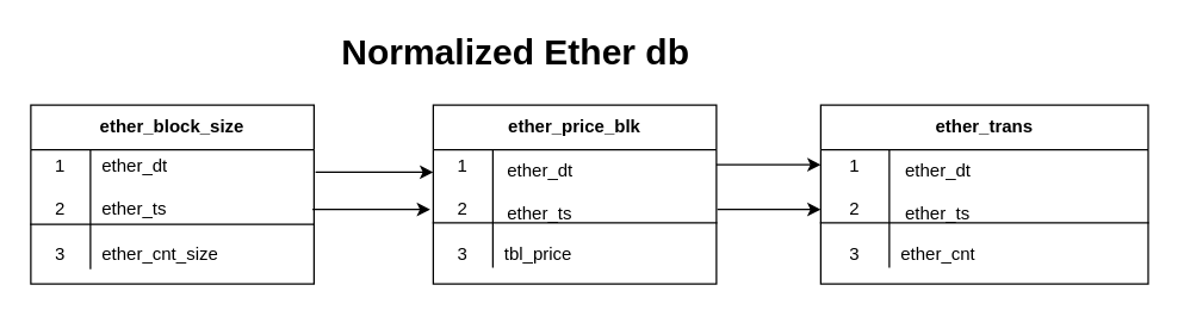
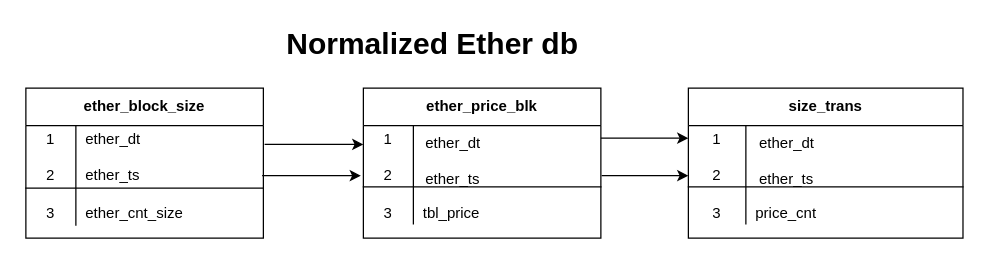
  <mxCell id="0" />
  <mxCell id="1" parent="0" />
  <mxCell id="2" value="Normalized Ether db" style="text;html=1;align=center;verticalAlign=middle;resizable=0;points=[];autosize=1;fontSize=24;fontStyle=1;container=0;" parent="1" vertex="1"><mxGeometry x="220" y="20" width="250" height="30" as="geometry" /></mxCell>
  <mxCell id="3" value="" style="edgeStyle=elbowEdgeStyle;elbow=vertical;endArrow=classic;html=1;" parent="1" edge="1"><mxGeometry x="160" y="190" width="50" height="50" as="geometry"><mxPoint x="211" y="115" as="sourcePoint" /><mxPoint x="290" y="115" as="targetPoint" /></mxGeometry></mxCell>
  <mxCell id="4" value="ether_block_size" style="shape=table;html=1;whiteSpace=wrap;startSize=30;container=1;collapsible=0;childLayout=tableLayout;fixedRows=1;rowLines=0;fontStyle=1;align=center;" parent="1" vertex="1"><mxGeometry x="20" y="70" width="190" height="120" as="geometry" /></mxCell>
  <mxCell id="5" value="" style="shape=partialRectangle;html=1;whiteSpace=wrap;collapsible=0;dropTarget=0;pointerEvents=0;fillColor=none;top=0;left=0;bottom=1;right=0;points=[[0,0.5],[1,0.5]];portConstraint=eastwest;" parent="4" vertex="1"><mxGeometry y="30" width="190" height="50" as="geometry" /></mxCell>
  <mxCell id="6" value="1&lt;br&gt;&lt;br&gt;2" style="shape=partialRectangle;html=1;whiteSpace=wrap;connectable=0;fillColor=none;top=0;left=0;bottom=0;right=0;overflow=hidden;container=0;" parent="5" vertex="1"><mxGeometry width="40" height="50" as="geometry" /></mxCell>
  <mxCell id="7" value="ether_dt&lt;br&gt;&lt;br&gt;ether_ts" style="shape=partialRectangle;html=1;whiteSpace=wrap;connectable=0;fillColor=none;top=0;left=0;bottom=0;right=0;align=left;spacingLeft=6;overflow=hidden;container=0;" parent="5" vertex="1"><mxGeometry x="40" width="150" height="50" as="geometry" /></mxCell>
  <mxCell id="8" value="" style="shape=partialRectangle;html=1;whiteSpace=wrap;collapsible=0;dropTarget=0;pointerEvents=0;fillColor=none;top=0;left=0;bottom=0;right=0;points=[[0,0.5],[1,0.5]];portConstraint=eastwest;" parent="4" vertex="1"><mxGeometry y="80" width="190" height="30" as="geometry" /></mxCell>
  <mxCell id="9" value="" style="shape=partialRectangle;html=1;whiteSpace=wrap;connectable=0;fillColor=none;top=0;left=0;bottom=0;right=0;overflow=hidden;container=0;" parent="8" vertex="1"><mxGeometry width="40" height="30" as="geometry" /></mxCell>
  <mxCell id="10" value="" style="shape=partialRectangle;html=1;whiteSpace=wrap;connectable=0;fillColor=none;top=0;left=0;bottom=0;right=0;align=left;spacingLeft=6;overflow=hidden;container=0;" parent="8" vertex="1"><mxGeometry x="40" width="150" height="30" as="geometry" /></mxCell>
  <mxCell id="11" value="3" style="shape=partialRectangle;html=1;whiteSpace=wrap;connectable=0;fillColor=none;top=0;left=0;bottom=0;right=0;overflow=hidden;container=0;" parent="1" vertex="1"><mxGeometry x="20" y="155" width="40" height="30" as="geometry" /></mxCell>
  <mxCell id="12" value="ether_cnt_size" style="shape=partialRectangle;html=1;whiteSpace=wrap;connectable=0;fillColor=none;top=0;left=0;bottom=0;right=0;align=left;spacingLeft=6;overflow=hidden;container=0;" parent="1" vertex="1"><mxGeometry x="60" y="155" width="150" height="30" as="geometry" /></mxCell>
  <mxCell id="13" value="" style="edgeStyle=elbowEdgeStyle;elbow=horizontal;endArrow=classic;html=1;" edge="1" parent="1"><mxGeometry x="158" y="215" width="50" height="50" as="geometry"><mxPoint x="209" y="140" as="sourcePoint" /><mxPoint x="288" y="140" as="targetPoint" /></mxGeometry></mxCell>
  <mxCell id="14" value="" style="group" vertex="1" connectable="0" parent="1"><mxGeometry x="550" y="70" width="222" height="120" as="geometry" /></mxCell>
- <mxCell id="15" value="ether_trans" style="shape=table;html=1;whiteSpace=wrap;startSize=30;container=1;collapsible=0;childLayout=tableLayout;fixedRows=1;rowLines=0;fontStyle=1;align=center;" parent="14" vertex="1"><mxGeometry width="219.688" height="120" as="geometry" /></mxCell>
+ <mxCell id="15" value="size_trans" style="shape=table;html=1;whiteSpace=wrap;startSize=30;container=1;collapsible=0;childLayout=tableLayout;fixedRows=1;rowLines=0;fontStyle=1;align=center;" parent="14" vertex="1"><mxGeometry width="219.688" height="120" as="geometry" /></mxCell>
  <mxCell id="16" value="" style="shape=partialRectangle;html=1;whiteSpace=wrap;collapsible=0;dropTarget=0;pointerEvents=0;fillColor=none;top=0;left=0;bottom=1;right=0;points=[[0,0.5],[1,0.5]];portConstraint=eastwest;" parent="15" vertex="1"><mxGeometry y="30" width="219.688" height="49" as="geometry" /></mxCell>
  <mxCell id="17" value="" style="shape=partialRectangle;html=1;whiteSpace=wrap;connectable=0;fillColor=none;top=0;left=0;bottom=0;right=0;overflow=hidden;container=0;" parent="16" vertex="1"><mxGeometry width="46" height="49" as="geometry" /></mxCell>
  <mxCell id="18" value="" style="shape=partialRectangle;html=1;whiteSpace=wrap;connectable=0;fillColor=none;top=0;left=0;bottom=0;right=0;align=left;spacingLeft=6;overflow=hidden;container=0;" parent="16" vertex="1"><mxGeometry x="46" width="174" height="49" as="geometry" /></mxCell>
  <mxCell id="19" value="" style="shape=partialRectangle;html=1;whiteSpace=wrap;collapsible=0;dropTarget=0;pointerEvents=0;fillColor=none;top=0;left=0;bottom=0;right=0;points=[[0,0.5],[1,0.5]];portConstraint=eastwest;" parent="15" vertex="1"><mxGeometry y="79" width="219.688" height="30" as="geometry" /></mxCell>
  <mxCell id="20" value="" style="shape=partialRectangle;html=1;whiteSpace=wrap;connectable=0;fillColor=none;top=0;left=0;bottom=0;right=0;overflow=hidden;container=0;" parent="19" vertex="1"><mxGeometry width="46" height="30" as="geometry" /></mxCell>
  <mxCell id="21" value="" style="shape=partialRectangle;html=1;whiteSpace=wrap;connectable=0;fillColor=none;top=0;left=0;bottom=0;right=0;align=left;spacingLeft=6;overflow=hidden;container=0;" parent="19" vertex="1"><mxGeometry x="46" width="174" height="30" as="geometry" /></mxCell>
  <mxCell id="22" value="3" style="shape=partialRectangle;html=1;whiteSpace=wrap;connectable=0;fillColor=none;top=0;left=0;bottom=0;right=0;overflow=hidden;container=0;" parent="14" vertex="1"><mxGeometry y="85" width="46.25" height="30" as="geometry" /></mxCell>
- <mxCell id="23" value="ether_cnt" style="shape=partialRectangle;html=1;whiteSpace=wrap;connectable=0;fillColor=none;top=0;left=0;bottom=0;right=0;align=left;spacingLeft=6;overflow=hidden;container=0;" parent="14" vertex="1"><mxGeometry x="46.25" y="85" width="173.438" height="30" as="geometry" /></mxCell>
+ <mxCell id="23" value="price_cnt" style="shape=partialRectangle;html=1;whiteSpace=wrap;connectable=0;fillColor=none;top=0;left=0;bottom=0;right=0;align=left;spacingLeft=6;overflow=hidden;container=0;" parent="14" vertex="1"><mxGeometry x="46.25" y="85" width="173.438" height="30" as="geometry" /></mxCell>
  <mxCell id="24" value="ether_dt&lt;br&gt;&lt;br&gt;ether_ts" style="shape=partialRectangle;html=1;whiteSpace=wrap;connectable=0;fillColor=none;top=0;left=0;bottom=0;right=0;align=left;spacingLeft=6;overflow=hidden;container=0;" vertex="1" parent="14"><mxGeometry x="48.562" y="33" width="173.438" height="50" as="geometry" /></mxCell>
  <mxCell id="25" value="1&lt;br&gt;&lt;br&gt;2" style="shape=partialRectangle;html=1;whiteSpace=wrap;connectable=0;fillColor=none;top=0;left=0;bottom=0;right=0;overflow=hidden;container=0;" vertex="1" parent="14"><mxGeometry y="30" width="46.25" height="50" as="geometry" /></mxCell>
  <mxCell id="26" value="" style="edgeStyle=elbowEdgeStyle;elbow=vertical;endArrow=classic;html=1;" edge="1" parent="14"><mxGeometry x="-290.219" y="25" width="57.812" height="50" as="geometry"><mxPoint x="-69.375" y="70" as="sourcePoint" /><mxPoint y="70" as="targetPoint" /></mxGeometry></mxCell>
  <mxCell id="27" value="" style="group" vertex="1" connectable="0" parent="1"><mxGeometry x="290" y="70" width="192" height="120" as="geometry" /></mxCell>
  <mxCell id="28" value="ether_price_blk" style="shape=table;html=1;whiteSpace=wrap;startSize=30;container=1;collapsible=0;childLayout=tableLayout;fixedRows=1;rowLines=0;fontStyle=1;align=center;" vertex="1" parent="27"><mxGeometry width="190" height="120" as="geometry" /></mxCell>
  <mxCell id="29" value="" style="shape=partialRectangle;html=1;whiteSpace=wrap;collapsible=0;dropTarget=0;pointerEvents=0;fillColor=none;top=0;left=0;bottom=1;right=0;points=[[0,0.5],[1,0.5]];portConstraint=eastwest;" vertex="1" parent="28"><mxGeometry y="30" width="190" height="49" as="geometry" /></mxCell>
  <mxCell id="30" value="" style="shape=partialRectangle;html=1;whiteSpace=wrap;connectable=0;fillColor=none;top=0;left=0;bottom=0;right=0;overflow=hidden;container=0;" vertex="1" parent="29"><mxGeometry width="40" height="49" as="geometry" /></mxCell>
  <mxCell id="31" value="" style="shape=partialRectangle;html=1;whiteSpace=wrap;connectable=0;fillColor=none;top=0;left=0;bottom=0;right=0;align=left;spacingLeft=6;overflow=hidden;container=0;" vertex="1" parent="29"><mxGeometry x="40" width="150" height="49" as="geometry" /></mxCell>
  <mxCell id="32" value="" style="shape=partialRectangle;html=1;whiteSpace=wrap;collapsible=0;dropTarget=0;pointerEvents=0;fillColor=none;top=0;left=0;bottom=0;right=0;points=[[0,0.5],[1,0.5]];portConstraint=eastwest;" vertex="1" parent="28"><mxGeometry y="79" width="190" height="30" as="geometry" /></mxCell>
  <mxCell id="33" value="" style="shape=partialRectangle;html=1;whiteSpace=wrap;connectable=0;fillColor=none;top=0;left=0;bottom=0;right=0;overflow=hidden;container=0;" vertex="1" parent="32"><mxGeometry width="40" height="30" as="geometry" /></mxCell>
  <mxCell id="34" value="" style="shape=partialRectangle;html=1;whiteSpace=wrap;connectable=0;fillColor=none;top=0;left=0;bottom=0;right=0;align=left;spacingLeft=6;overflow=hidden;container=0;" vertex="1" parent="32"><mxGeometry x="40" width="150" height="30" as="geometry" /></mxCell>
  <mxCell id="35" value="3" style="shape=partialRectangle;html=1;whiteSpace=wrap;connectable=0;fillColor=none;top=0;left=0;bottom=0;right=0;overflow=hidden;container=0;" vertex="1" parent="27"><mxGeometry y="85" width="40" height="30" as="geometry" /></mxCell>
  <mxCell id="36" value="tbl_price" style="shape=partialRectangle;html=1;whiteSpace=wrap;connectable=0;fillColor=none;top=0;left=0;bottom=0;right=0;align=left;spacingLeft=6;overflow=hidden;container=0;" vertex="1" parent="27"><mxGeometry x="40" y="85" width="150" height="30" as="geometry" /></mxCell>
  <mxCell id="37" value="ether_dt&lt;br&gt;&lt;br&gt;ether_ts" style="shape=partialRectangle;html=1;whiteSpace=wrap;connectable=0;fillColor=none;top=0;left=0;bottom=0;right=0;align=left;spacingLeft=6;overflow=hidden;container=0;" vertex="1" parent="27"><mxGeometry x="42" y="33" width="150" height="50" as="geometry" /></mxCell>
  <mxCell id="38" value="1&lt;br&gt;&lt;br&gt;2" style="shape=partialRectangle;html=1;whiteSpace=wrap;connectable=0;fillColor=none;top=0;left=0;bottom=0;right=0;overflow=hidden;container=0;" vertex="1" parent="27"><mxGeometry y="30" width="40" height="50" as="geometry" /></mxCell>
  <mxCell id="39" value="" style="edgeStyle=elbowEdgeStyle;elbow=vertical;endArrow=classic;html=1;" edge="1" parent="1"><mxGeometry x="429" y="185" width="50" height="50" as="geometry"><mxPoint x="480" y="110" as="sourcePoint" /><mxPoint x="550" y="110" as="targetPoint" /></mxGeometry></mxCell>
